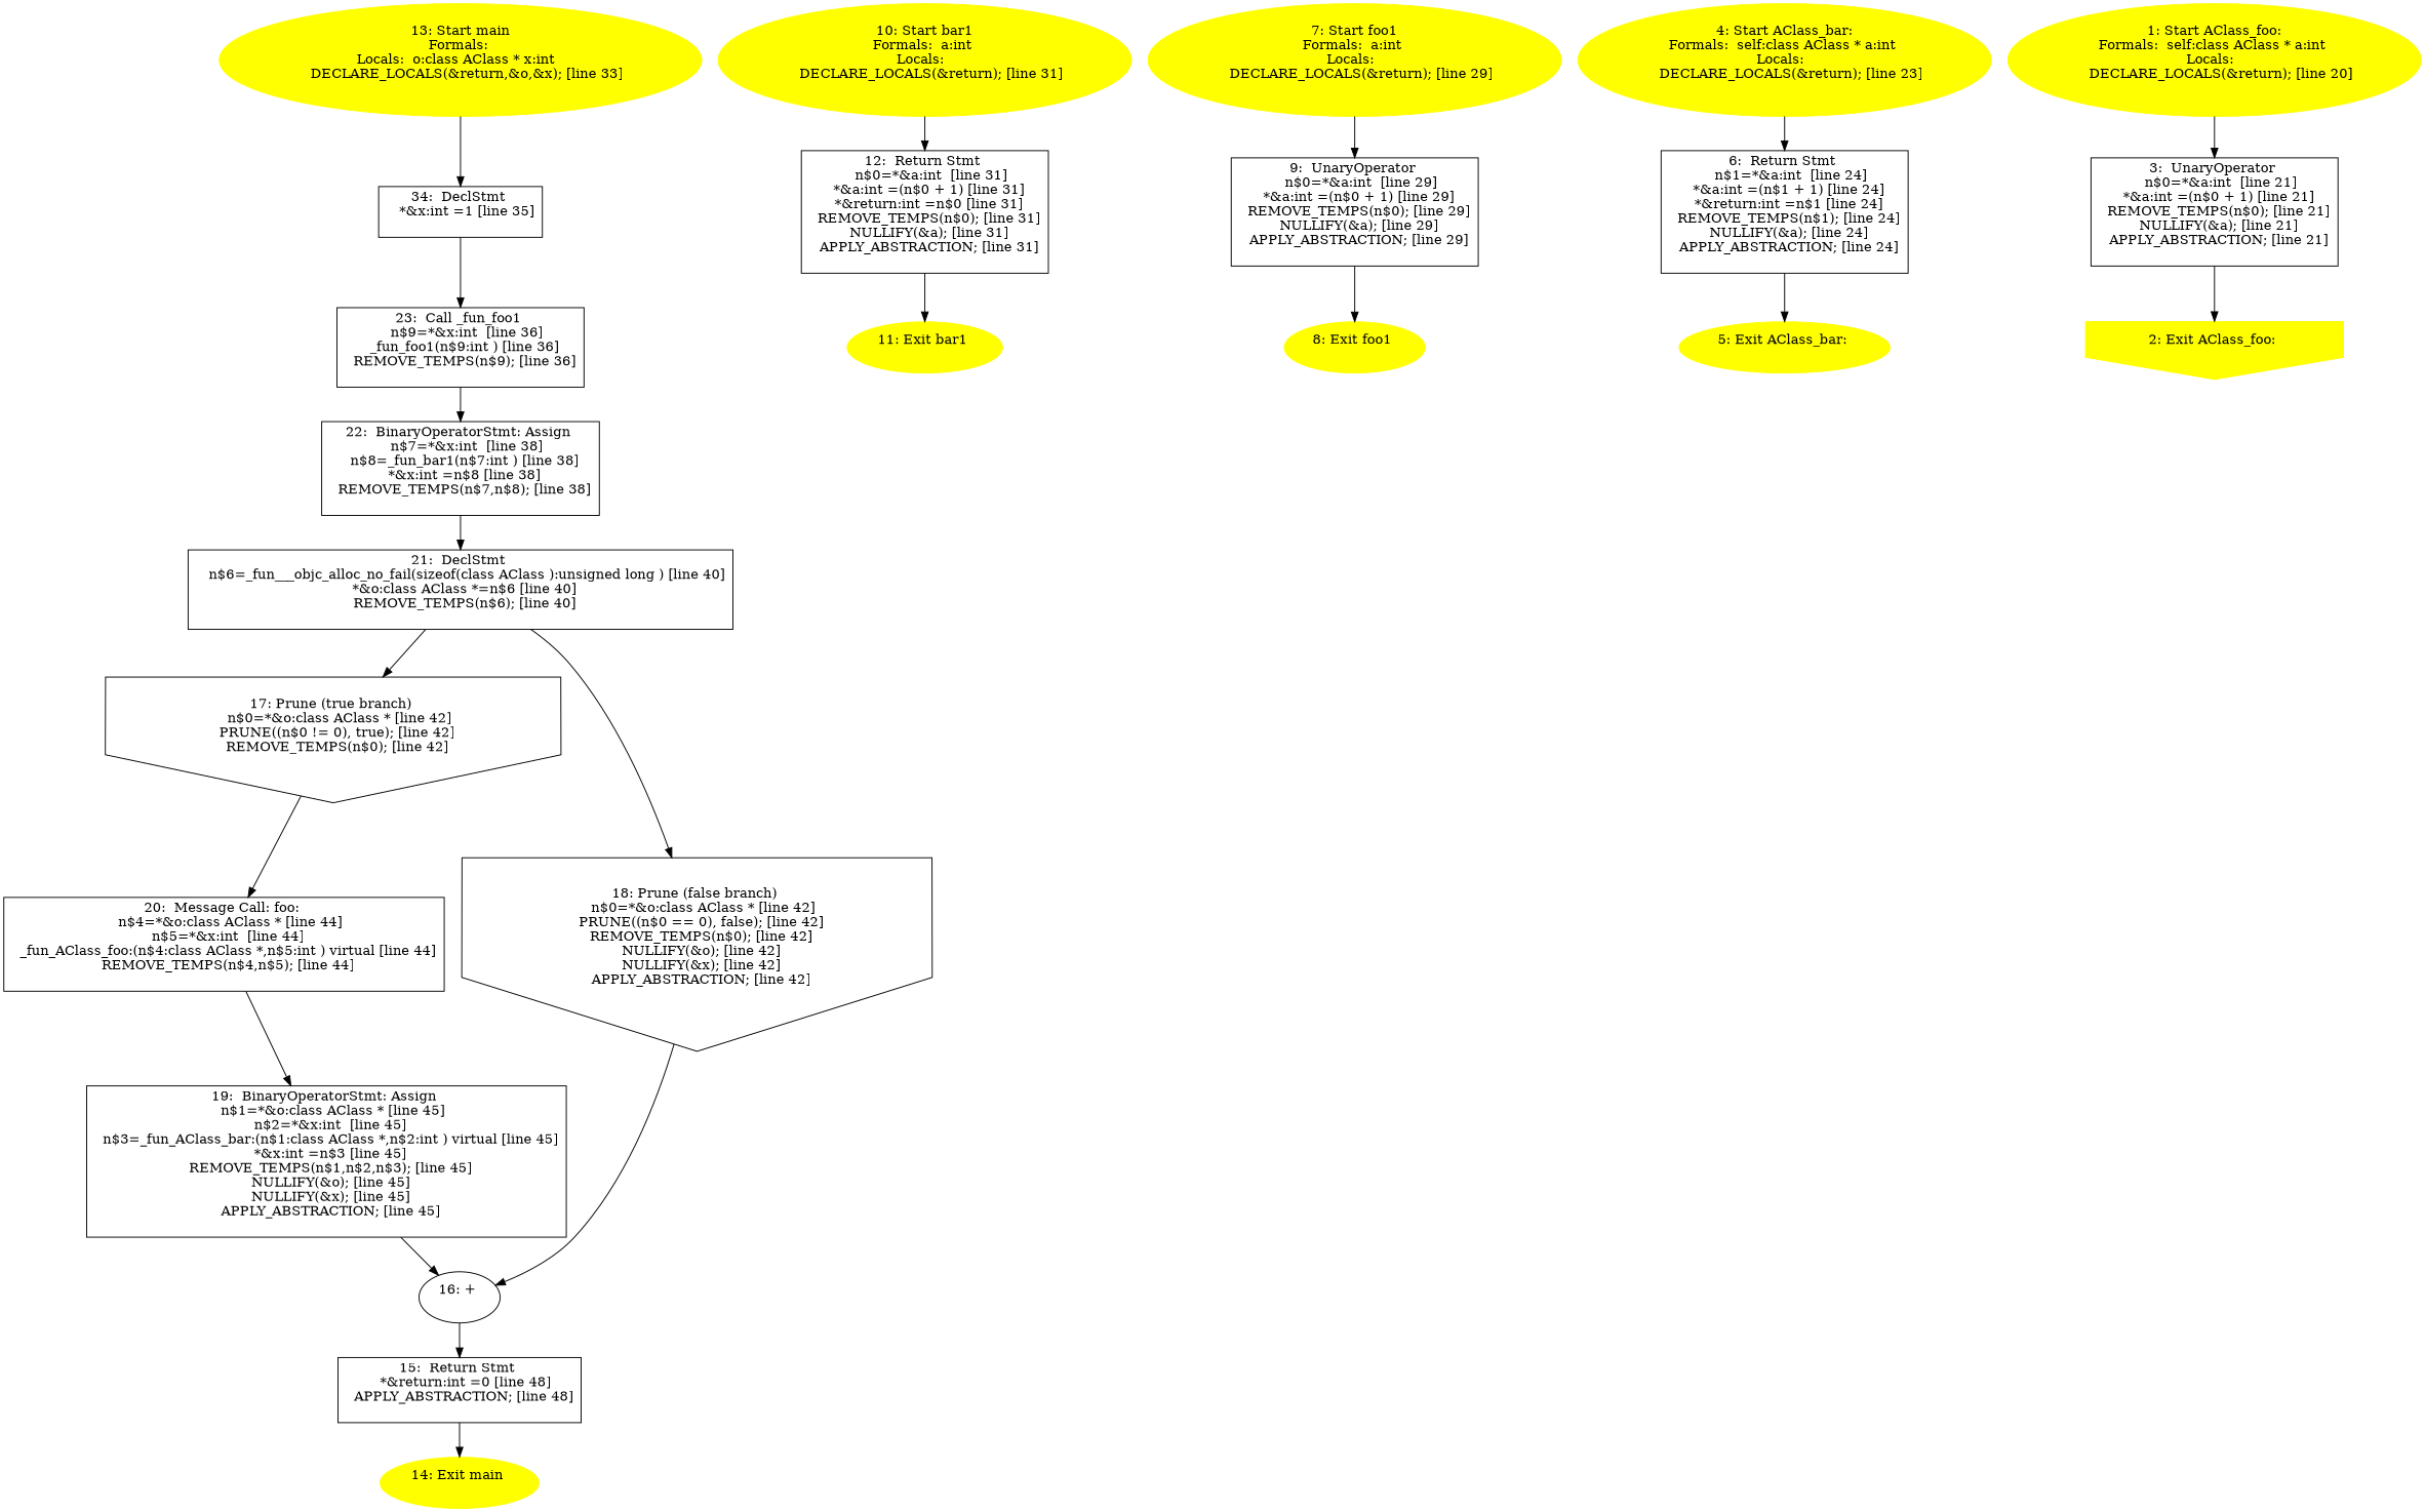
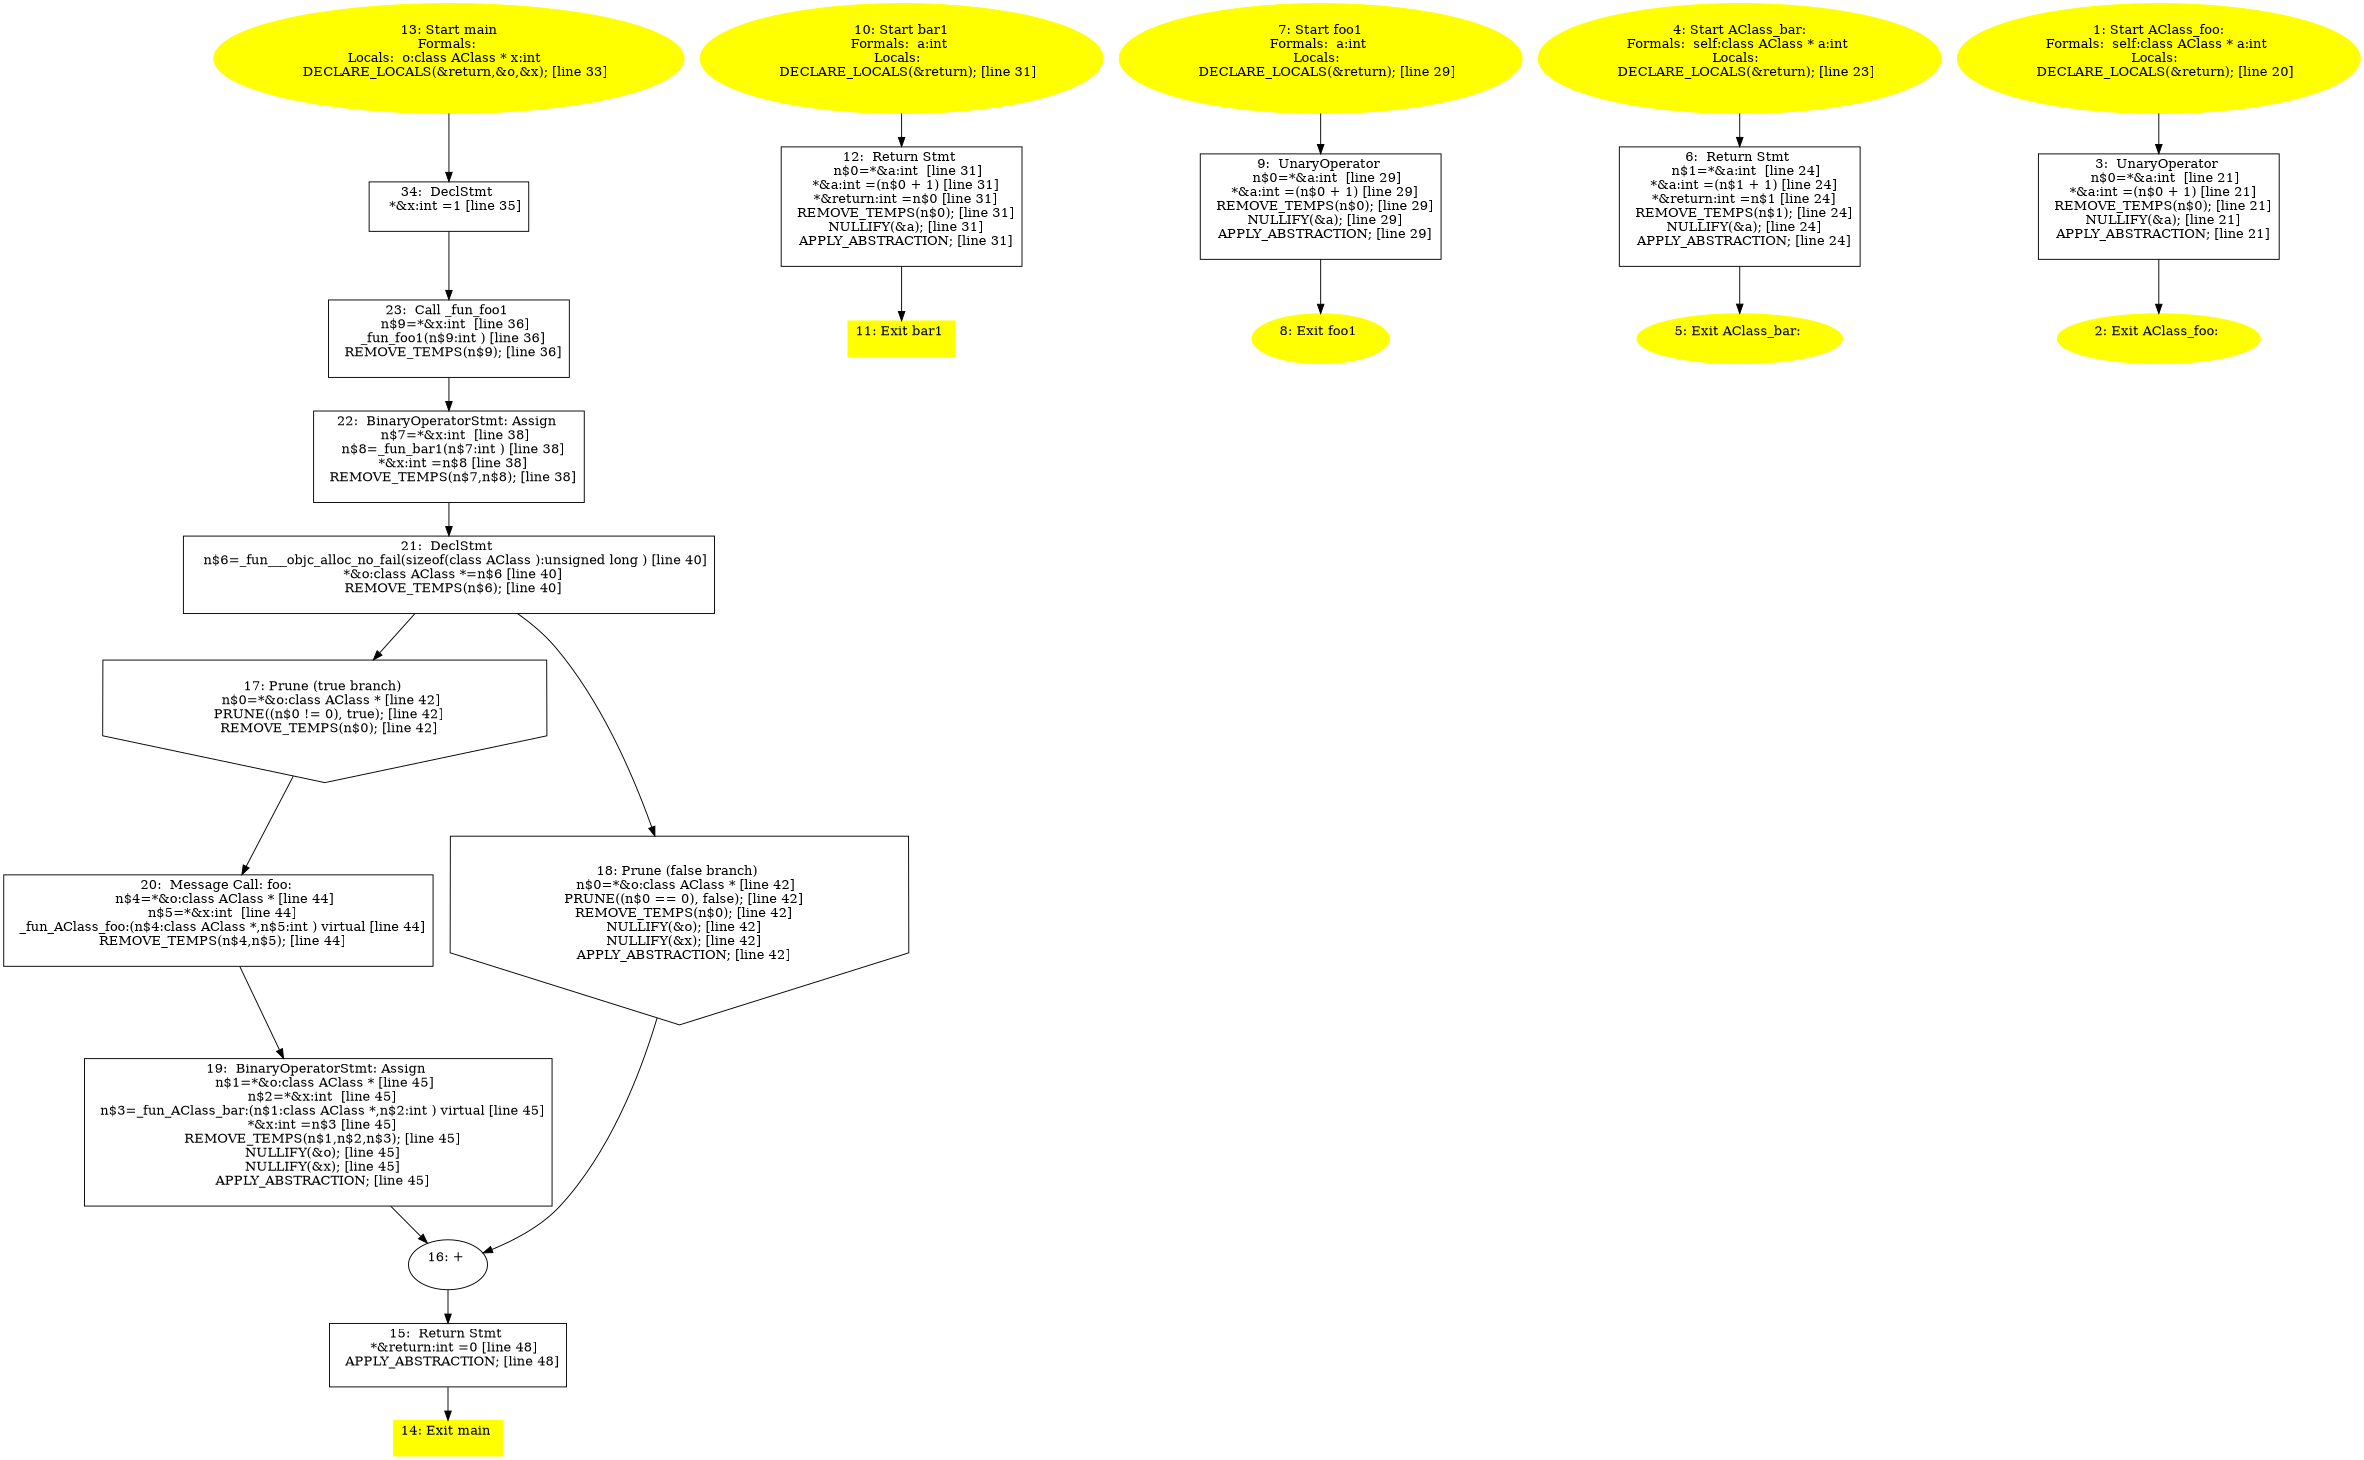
  digraph {
    n1 [label="34:  DeclStmt \n   *&x:int =1 [line 35]\n " shape=box]
    n2 [label="23:  Call _fun_foo1 \n   n$9=*&x:int  [line 36]\n  _fun_foo1(n$9:int ) [line 36]\n  REMOVE_TEMPS(n$9); [line 36]\n " shape=box]
    n3 [label="22:  BinaryOperatorStmt: Assign \n   n$7=*&x:int  [line 38]\n  n$8=_fun_bar1(n$7:int ) [line 38]\n  *&x:int =n$8 [line 38]\n  REMOVE_TEMPS(n$7,n$8); [line 38]\n " shape=box]
    n4 [label="21:  DeclStmt \n   n$6=_fun___objc_alloc_no_fail(sizeof(class AClass ):unsigned long ) [line 40]\n  *&o:class AClass *=n$6 [line 40]\n  REMOVE_TEMPS(n$6); [line 40]\n " shape=box]
    n5 [label="17: Prune (true branch) \n   n$0=*&o:class AClass * [line 42]\n  PRUNE((n$0 != 0), true); [line 42]\n  REMOVE_TEMPS(n$0); [line 42]\n " shape=invhouse]
    n6 [label="18: Prune (false branch) \n   n$0=*&o:class AClass * [line 42]\n  PRUNE((n$0 == 0), false); [line 42]\n  REMOVE_TEMPS(n$0); [line 42]\n  NULLIFY(&o); [line 42]\n  NULLIFY(&x); [line 42]\n  APPLY_ABSTRACTION; [line 42]\n " shape=invhouse]
    n7 [label="20:  Message Call: foo: \n   n$4=*&o:class AClass * [line 44]\n  n$5=*&x:int  [line 44]\n  _fun_AClass_foo:(n$4:class AClass *,n$5:int ) virtual [line 44]\n  REMOVE_TEMPS(n$4,n$5); [line 44]\n " shape=box]
    n8 [label="16: + \n  "]
    n9 [label="19:  BinaryOperatorStmt: Assign \n   n$1=*&o:class AClass * [line 45]\n  n$2=*&x:int  [line 45]\n  n$3=_fun_AClass_bar:(n$1:class AClass *,n$2:int ) virtual [line 45]\n  *&x:int =n$3 [line 45]\n  REMOVE_TEMPS(n$1,n$2,n$3); [line 45]\n  NULLIFY(&o); [line 45]\n  NULLIFY(&x); [line 45]\n  APPLY_ABSTRACTION; [line 45]\n " shape=box]
    n10 [label="15:  Return Stmt \n   *&return:int =0 [line 48]\n  APPLY_ABSTRACTION; [line 48]\n " shape=box]
-   n11 [color=yellow label="14: Exit main \n  " style=filled]
+   n11 [color=yellow label="14: Exit main \n  " style=filled shape=box]
    n12 [color=yellow label="13: Start main\nFormals: \nLocals:  o:class AClass * x:int  \n   DECLARE_LOCALS(&return,&o,&x); [line 33]\n " style=filled]
    n13 [label="12:  Return Stmt \n   n$0=*&a:int  [line 31]\n  *&a:int =(n$0 + 1) [line 31]\n  *&return:int =n$0 [line 31]\n  REMOVE_TEMPS(n$0); [line 31]\n  NULLIFY(&a); [line 31]\n  APPLY_ABSTRACTION; [line 31]\n " shape=box]
-   n14 [color=yellow label="11: Exit bar1 \n  " style=filled]
+   n14 [color=yellow label="11: Exit bar1 \n  " style=filled shape=box]
    n15 [color=yellow label="10: Start bar1\nFormals:  a:int \nLocals:  \n   DECLARE_LOCALS(&return); [line 31]\n " style=filled]
    n16 [label="9:  UnaryOperator \n   n$0=*&a:int  [line 29]\n  *&a:int =(n$0 + 1) [line 29]\n  REMOVE_TEMPS(n$0); [line 29]\n  NULLIFY(&a); [line 29]\n  APPLY_ABSTRACTION; [line 29]\n " shape=box]
    n17 [color=yellow label="8: Exit foo1 \n  " style=filled]
    n18 [color=yellow label="7: Start foo1\nFormals:  a:int \nLocals:  \n   DECLARE_LOCALS(&return); [line 29]\n " style=filled]
    n19 [label="6:  Return Stmt \n   n$1=*&a:int  [line 24]\n  *&a:int =(n$1 + 1) [line 24]\n  *&return:int =n$1 [line 24]\n  REMOVE_TEMPS(n$1); [line 24]\n  NULLIFY(&a); [line 24]\n  APPLY_ABSTRACTION; [line 24]\n " shape=box]
    n20 [color=yellow label="5: Exit AClass_bar: \n  " style=filled]
    n21 [color=yellow label="4: Start AClass_bar:\nFormals:  self:class AClass * a:int \nLocals:  \n   DECLARE_LOCALS(&return); [line 23]\n " style=filled]
    n22 [label="3:  UnaryOperator \n   n$0=*&a:int  [line 21]\n  *&a:int =(n$0 + 1) [line 21]\n  REMOVE_TEMPS(n$0); [line 21]\n  NULLIFY(&a); [line 21]\n  APPLY_ABSTRACTION; [line 21]\n " shape=box]
-   n23 [color=yellow label="2: Exit AClass_foo: \n  " style=filled shape=invhouse]
+   n23 [color=yellow label="2: Exit AClass_foo: \n  " style=filled]
    n24 [color=yellow label="1: Start AClass_foo:\nFormals:  self:class AClass * a:int \nLocals:  \n   DECLARE_LOCALS(&return); [line 20]\n " style=filled]
    n1 -> n2
    n2 -> n3
    n3 -> n4
    n4 -> n5
    n4 -> n6
    n5 -> n7
    n6 -> n8
    n7 -> n9
    n8 -> n10
    n9 -> n8
    n10 -> n11
    n12 -> n1
    n13 -> n14
    n15 -> n13
    n16 -> n17
    n18 -> n16
    n19 -> n20
    n21 -> n19
    n22 -> n23
    n24 -> n22
  }
